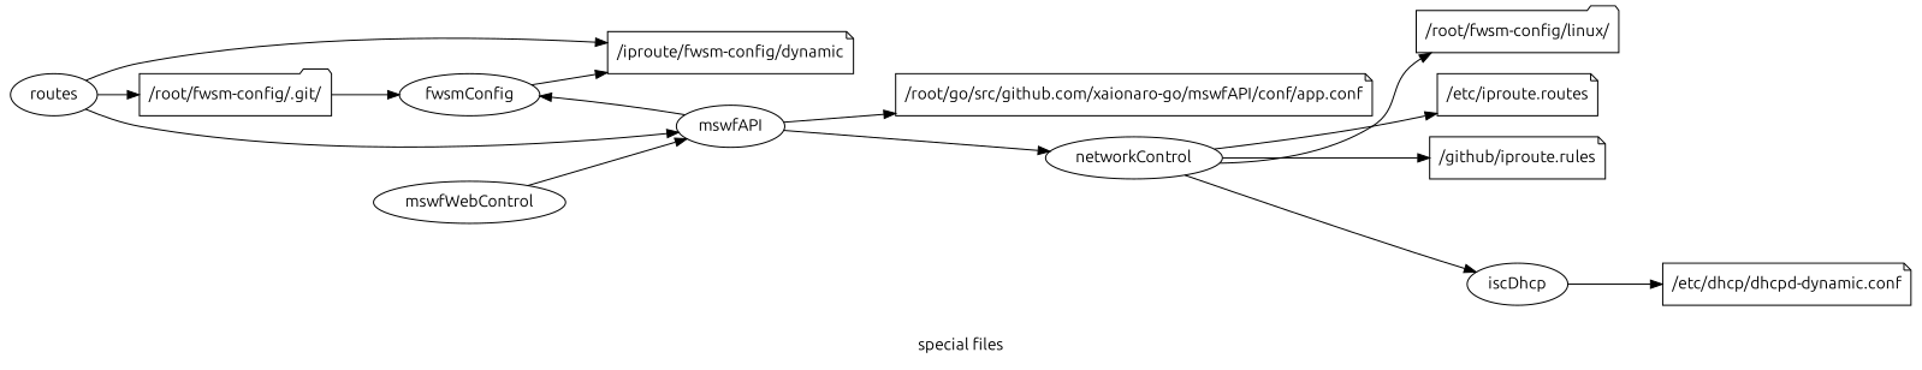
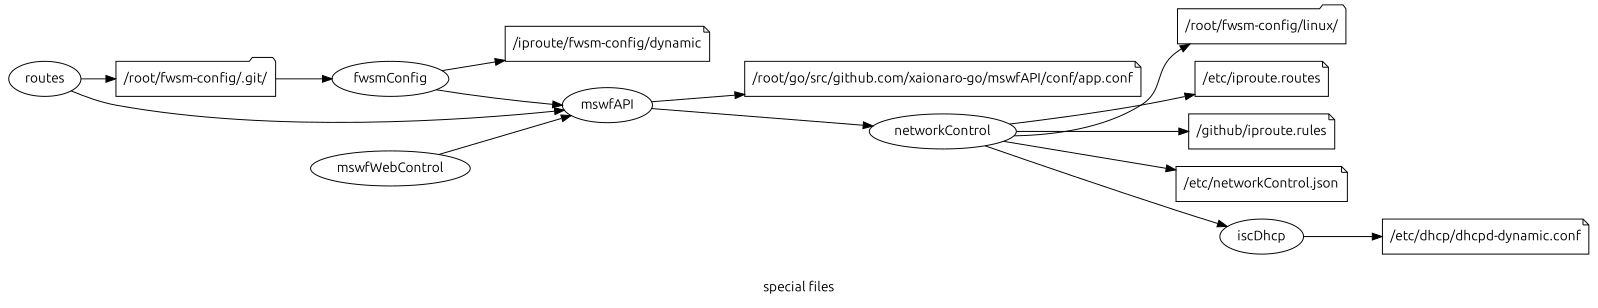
  digraph {
    fontname=Ubuntu
    label="special files"
    rankdir=LR
    node [fontname=Ubuntu]
    edge [fontname=Ubuntu]
    n1 [label="/iproute/fwsm-config/dynamic" shape=note]
    n2 [label="/root/fwsm-config/.git/" shape=folder]
    fwsmConfig
    n4 [label="/root/fwsm-config/linux/" shape=folder]
    n5 [label="/root/go/src/github.com/xaionaro-go/mswfAPI/conf/app.conf" shape=note]
    n6 [label="/etc/iproute.routes" shape=note]
    n7 [label="/github/iproute.rules" shape=note]
+   n8 [label="/etc/networkControl.json" shape=note]
    n9 [label="/etc/dhcp/dhcpd-dynamic.conf" shape=note]
    n10 [label=routes]
    mswfAPI
    networkControl
    iscDhcp
    mswfWebControl
    n2 -> fwsmConfig
    fwsmConfig -> n1
-   n10 -> n1
    n10 -> n2
    n10 -> mswfAPI
-   mswfAPI -> fwsmConfig
+   fwsmConfig -> mswfAPI
    mswfAPI -> n5
    mswfAPI -> networkControl
    networkControl -> n4
    networkControl -> n6
    networkControl -> n7
+   networkControl -> n8
    networkControl -> iscDhcp
    iscDhcp -> n9
    mswfWebControl -> mswfAPI
  }
